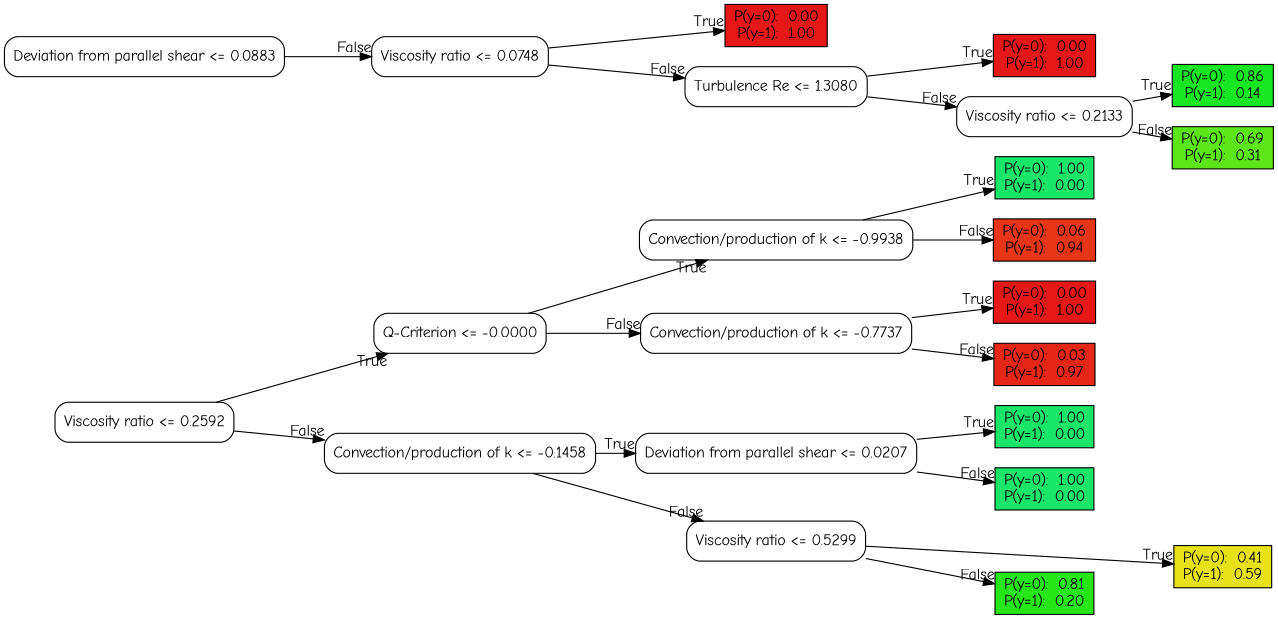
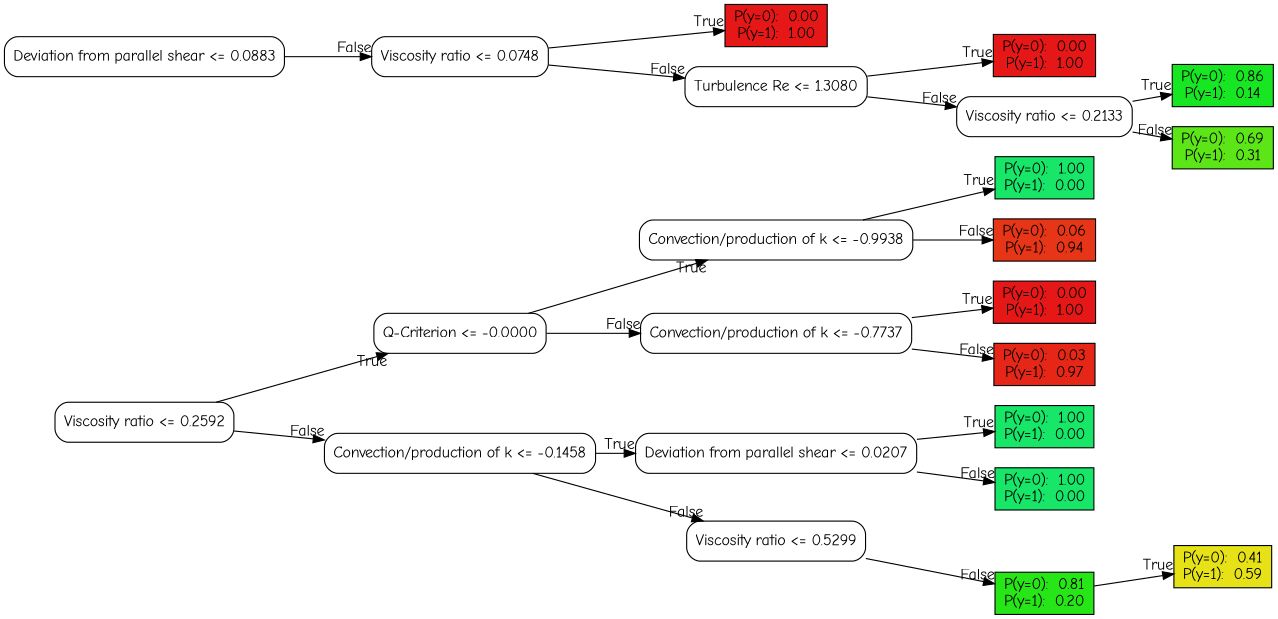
  digraph {
    fontname="Comic Neue"
    rankdir=LR
    node [color=black fontname="Comic Neue" shape=box style=filled]
    edge [fontname="Comic Neue" headlabel=False labelangle=-45 labeldistance=2.5]
    n1 [fillcolor="0.4000 0.9000 0.9000" label="P(y=0):  1.00\nP(y=1):  0.00"]
    n2 [fillcolor="0.0244 0.9000 0.9000" label="P(y=0):  0.06\nP(y=1):  0.94"]
    n3 [label="Convection/production of k <= -0.9938" style=rounded color=""]
    n4 [fillcolor="0.0000 0.9000 0.9000" label="P(y=0):  0.00\nP(y=1):  1.00"]
    n5 [fillcolor="0.0132 0.9000 0.9000" label="P(y=0):  0.03\nP(y=1):  0.97"]
    n6 [label="Convection/production of k <= -0.7737" style=rounded color=""]
    n7 [label="Q-Criterion <= -0.0000" style=rounded color=""]
    n8 [fillcolor="0.4000 0.9000 0.9000" label="P(y=0):  1.00\nP(y=1):  0.00"]
    n9 [fillcolor="0.4000 0.9000 0.9000" label="P(y=0):  1.00\nP(y=1):  0.00"]
    n10 [label="Deviation from parallel shear <= 0.0207" style=rounded color=""]
    n11 [fillcolor="0.1636 0.9000 0.9000" label="P(y=0):  0.41\nP(y=1):  0.59"]
    n12 [fillcolor="0.3200 0.9000 0.9000" label="P(y=0):  0.81\nP(y=1):  0.20"]
    n13 [label="Viscosity ratio <= 0.5299" style=rounded color=""]
    n14 [label="Convection/production of k <= -0.1458" style=rounded color=""]
    n15 [label="Viscosity ratio <= 0.2592" style=rounded color=""]
    n16 [fillcolor="0.0000 0.9000 0.9000" label="P(y=0):  0.00\nP(y=1):  1.00"]
    n17 [fillcolor="0.0000 0.9000 0.9000" label="P(y=0):  0.00\nP(y=1):  1.00"]
    n18 [fillcolor="0.3429 0.9000 0.9000" label="P(y=0):  0.86\nP(y=1):  0.14"]
    n19 [fillcolor="0.2765 0.9000 0.9000" label="P(y=0):  0.69\nP(y=1):  0.31"]
    n20 [label="Viscosity ratio <= 0.2133" style=rounded color=""]
    n21 [label="Turbulence Re <= 1.3080" style=rounded color=""]
    n22 [label="Viscosity ratio <= 0.0748" style=rounded color=""]
    n23 [label="Deviation from parallel shear <= 0.0883" style=rounded color=""]
    n3 -> n1 [headlabel=True labelangle=45]
    n3 -> n2
    n6 -> n4 [headlabel=True labelangle=45]
    n6 -> n5
    n7 -> n3 [headlabel=True labelangle=45]
    n7 -> n6
    n10 -> n8 [headlabel=True labelangle=45]
    n10 -> n9
-   n13 -> n11 [headlabel=True labelangle=45]
+   n12 -> n11 [headlabel=True labelangle=45]
    n13 -> n12
    n14 -> n10 [headlabel=True labelangle=45]
    n14 -> n13
    n15 -> n7 [headlabel=True labelangle=45]
    n15 -> n14
    n20 -> n18 [headlabel=True labelangle=45]
    n20 -> n19
    n21 -> n17 [headlabel=True labelangle=45]
    n21 -> n20
    n22 -> n16 [headlabel=True labelangle=45]
    n22 -> n21
    n23 -> n22
  }
